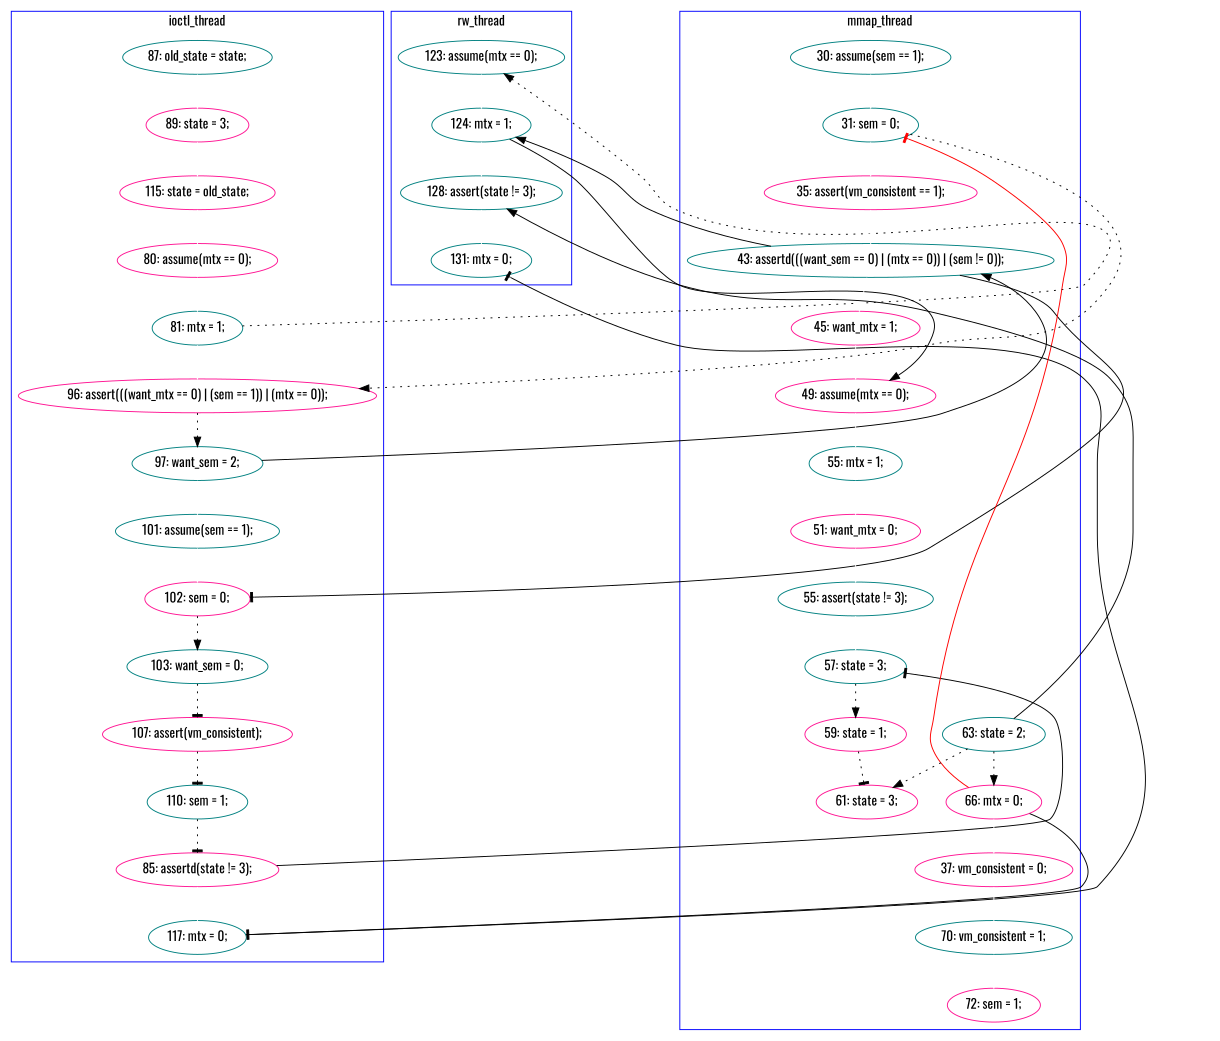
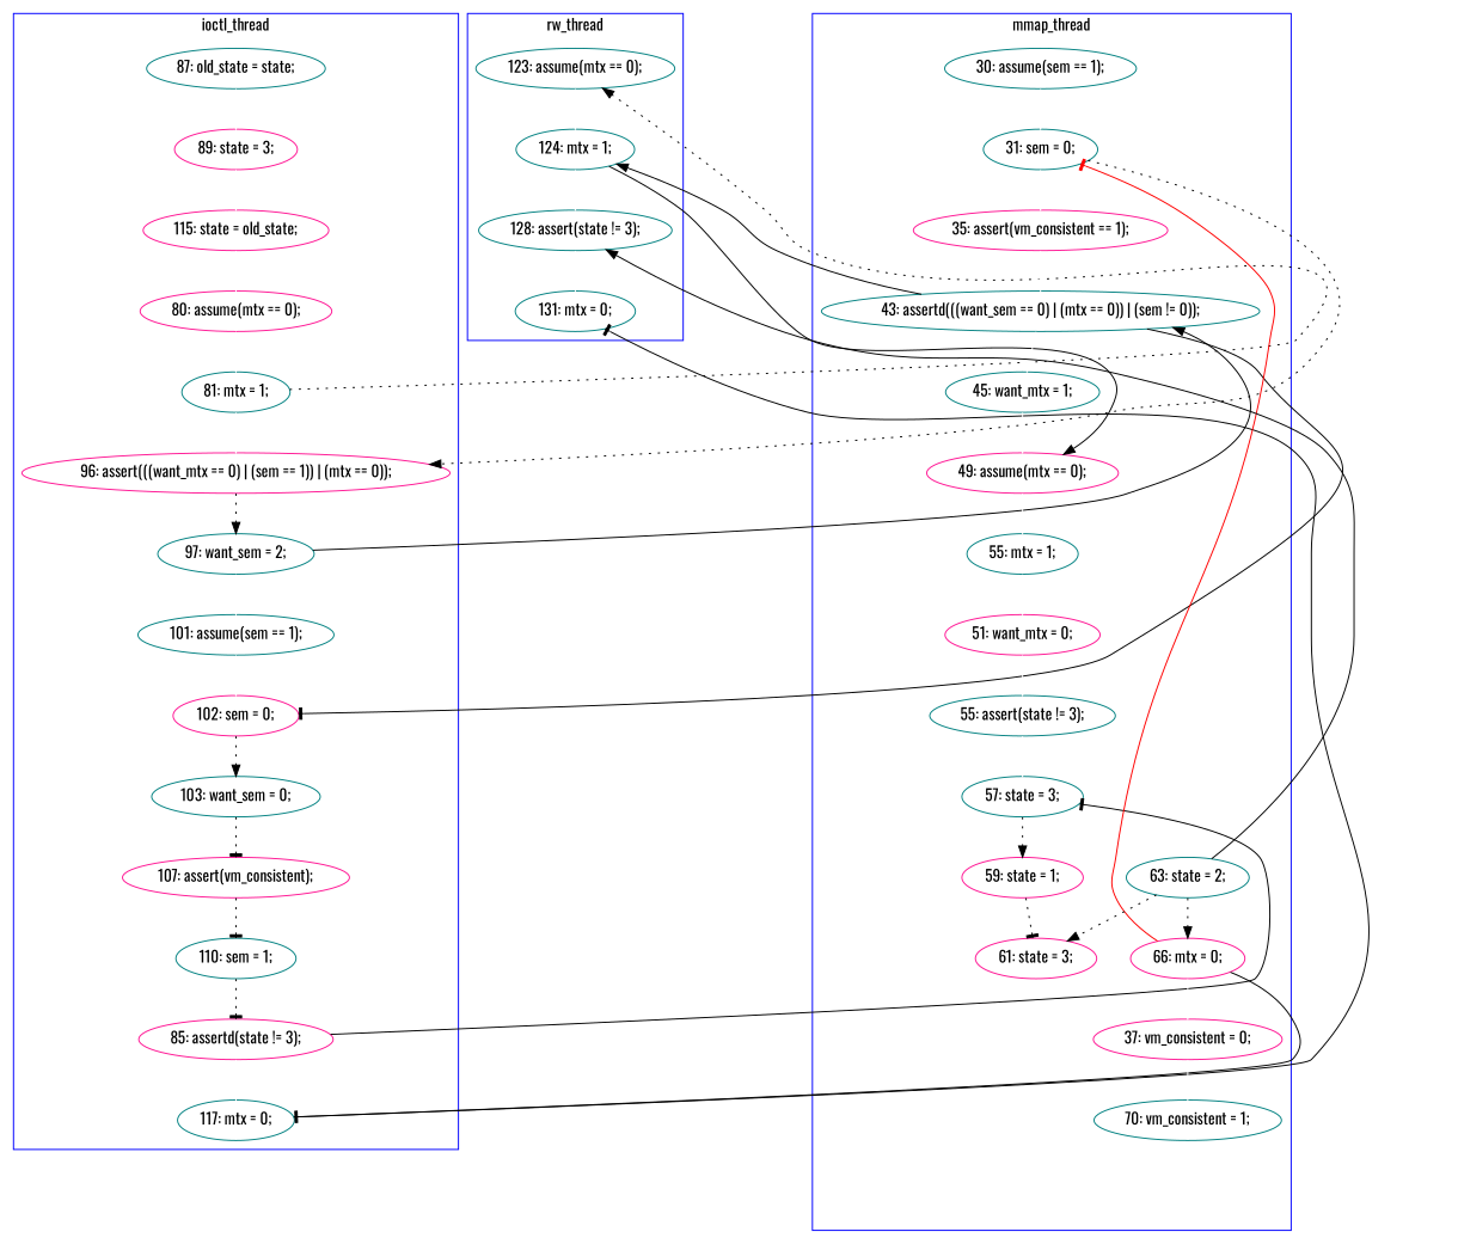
  digraph {
    fontname=Oswald
    node [color=teal fontname=Oswald]
    edge [color=white fontname=Oswald style=solid]
    n1 [label="128: assert(state != 3);"]
    n2 [label="131: mtx = 0;"]
    n3 [label="124: mtx = 1;"]
    n4 [label="123: assume(mtx == 0);"]
    n5 [label="87: old_state = state;"]
    n6 [color=deeppink label="89: state = 3;"]
    n7 [color=deeppink label="115: state = old_state;"]
    n8 [color=deeppink label="80: assume(mtx == 0);"]
    n9 [label="81: mtx = 1;"]
    n10 [label="97: want_sem = 2;"]
    n11 [label="101: assume(sem == 1);"]
    n12 [label="117: mtx = 0;"]
    n13 [color=deeppink label="96: assert(((want_mtx == 0) | (sem == 1)) | (mtx == 0));"]
    n14 [color=deeppink label="85: assertd(state != 3);"]
    n15 [color=deeppink label="102: sem = 0;"]
    n16 [label="103: want_sem = 0;"]
    n17 [color=deeppink label="107: assert(vm_consistent);"]
    n18 [label="110: sem = 1;"]
    n19 [label="43: assertd(((want_sem == 0) | (mtx == 0)) | (sem != 0));"]
-   n20 [color=deeppink label="45: want_mtx = 1;"]
+   n20 [label="45: want_mtx = 1;"]
    n21 [color=deeppink label="49: assume(mtx == 0);"]
    n22 [label="31: sem = 0;"]
    n23 [color=deeppink label="66: mtx = 0;"]
    n24 [label="55: assert(state != 3);"]
    n25 [label="57: state = 3;"]
    n26 [color=deeppink label="35: assert(vm_consistent == 1);"]
    n27 [label="55: mtx = 1;"]
    n28 [color=deeppink label="51: want_mtx = 0;"]
    n29 [color=deeppink label="37: vm_consistent = 0;"]
    n30 [label="70: vm_consistent = 1;"]
-   n31 [color=deeppink label="72: sem = 1;"]
    n32 [label="63: state = 2;"]
    n33 [color=deeppink label="59: state = 1;"]
    n34 [color=deeppink label="61: state = 3;"]
    n35 [label="30: assume(sem == 1);"]
    subgraph cluster_1 {
      color=blue
      label=rw_thread
      n1
      n2
      n3
      n4
    }
    subgraph cluster_2 {
      color=blue
      label=ioctl_thread
      n5
      n6
      n7
      n8
      n9
      n10
      n11
      n12
      n13
      n14
      n15
      n16
      n17
      n18
    }
    subgraph cluster_3 {
      color=blue
      label=mmap_thread
      n19
      n20
      n21
      n22
      n23
      n24
      n25
      n26
      n27
      n28
      n29
      n30
-     n31
      n32
      n33
      n34
      n35
    }
    n1 -> n2
    n3 -> n1
    n3 -> n21 [arrowhead=normal color=black constraint=false]
    n4 -> n3
    n5 -> n6
    n6 -> n7
    n7 -> n8
    n8 -> n9
    n9 -> n4 [arrowhead=normal color=black constraint=false style=dotted]
    n9 -> n13
    n10 -> n11
    n10 -> n19 [arrowhead=normal color=black constraint=false]
    n11 -> n15
    n12 -> n2 [arrowhead=tee color=black constraint=false]
    n13 -> n10 [arrowhead=normal color=black style=dotted]
    n14 -> n12
    n14 -> n25 [arrowhead=tee color=black constraint=false]
    n15 -> n16 [arrowhead=normal color=black style=dotted]
    n16 -> n17 [arrowhead=tee color=black style=dotted]
    n17 -> n18 [arrowhead=tee color=black style=dotted]
    n18 -> n14 [arrowhead=tee color=black style=dotted]
    n19 -> n3 [arrowhead=normal color=black constraint=false]
    n19 -> n15 [arrowhead=tee color=black constraint=false]
    n19 -> n20
    n20 -> n21
    n21 -> n27
    n22 -> n13 [arrowhead=normal color=black constraint=false style=dotted]
    n22 -> n26
    n23 -> n12 [arrowhead=tee color=black constraint=false]
    n23 -> n22 [arrowhead=tee color=red constraint=false]
    n23 -> n29
    n24 -> n25
    n25 -> n33 [arrowhead=normal color=black style=dotted]
    n26 -> n19
    n27 -> n28
    n28 -> n24
    n29 -> n30
-   n30 -> n31
    n32 -> n1 [arrowhead=normal color=black constraint=false]
    n32 -> n23 [arrowhead=normal color=black style=dotted]
    n32 -> n34 [arrowhead=normal color=black style=dotted]
    n33 -> n34 [arrowhead=tee color=black style=dotted]
    n35 -> n22
  }
